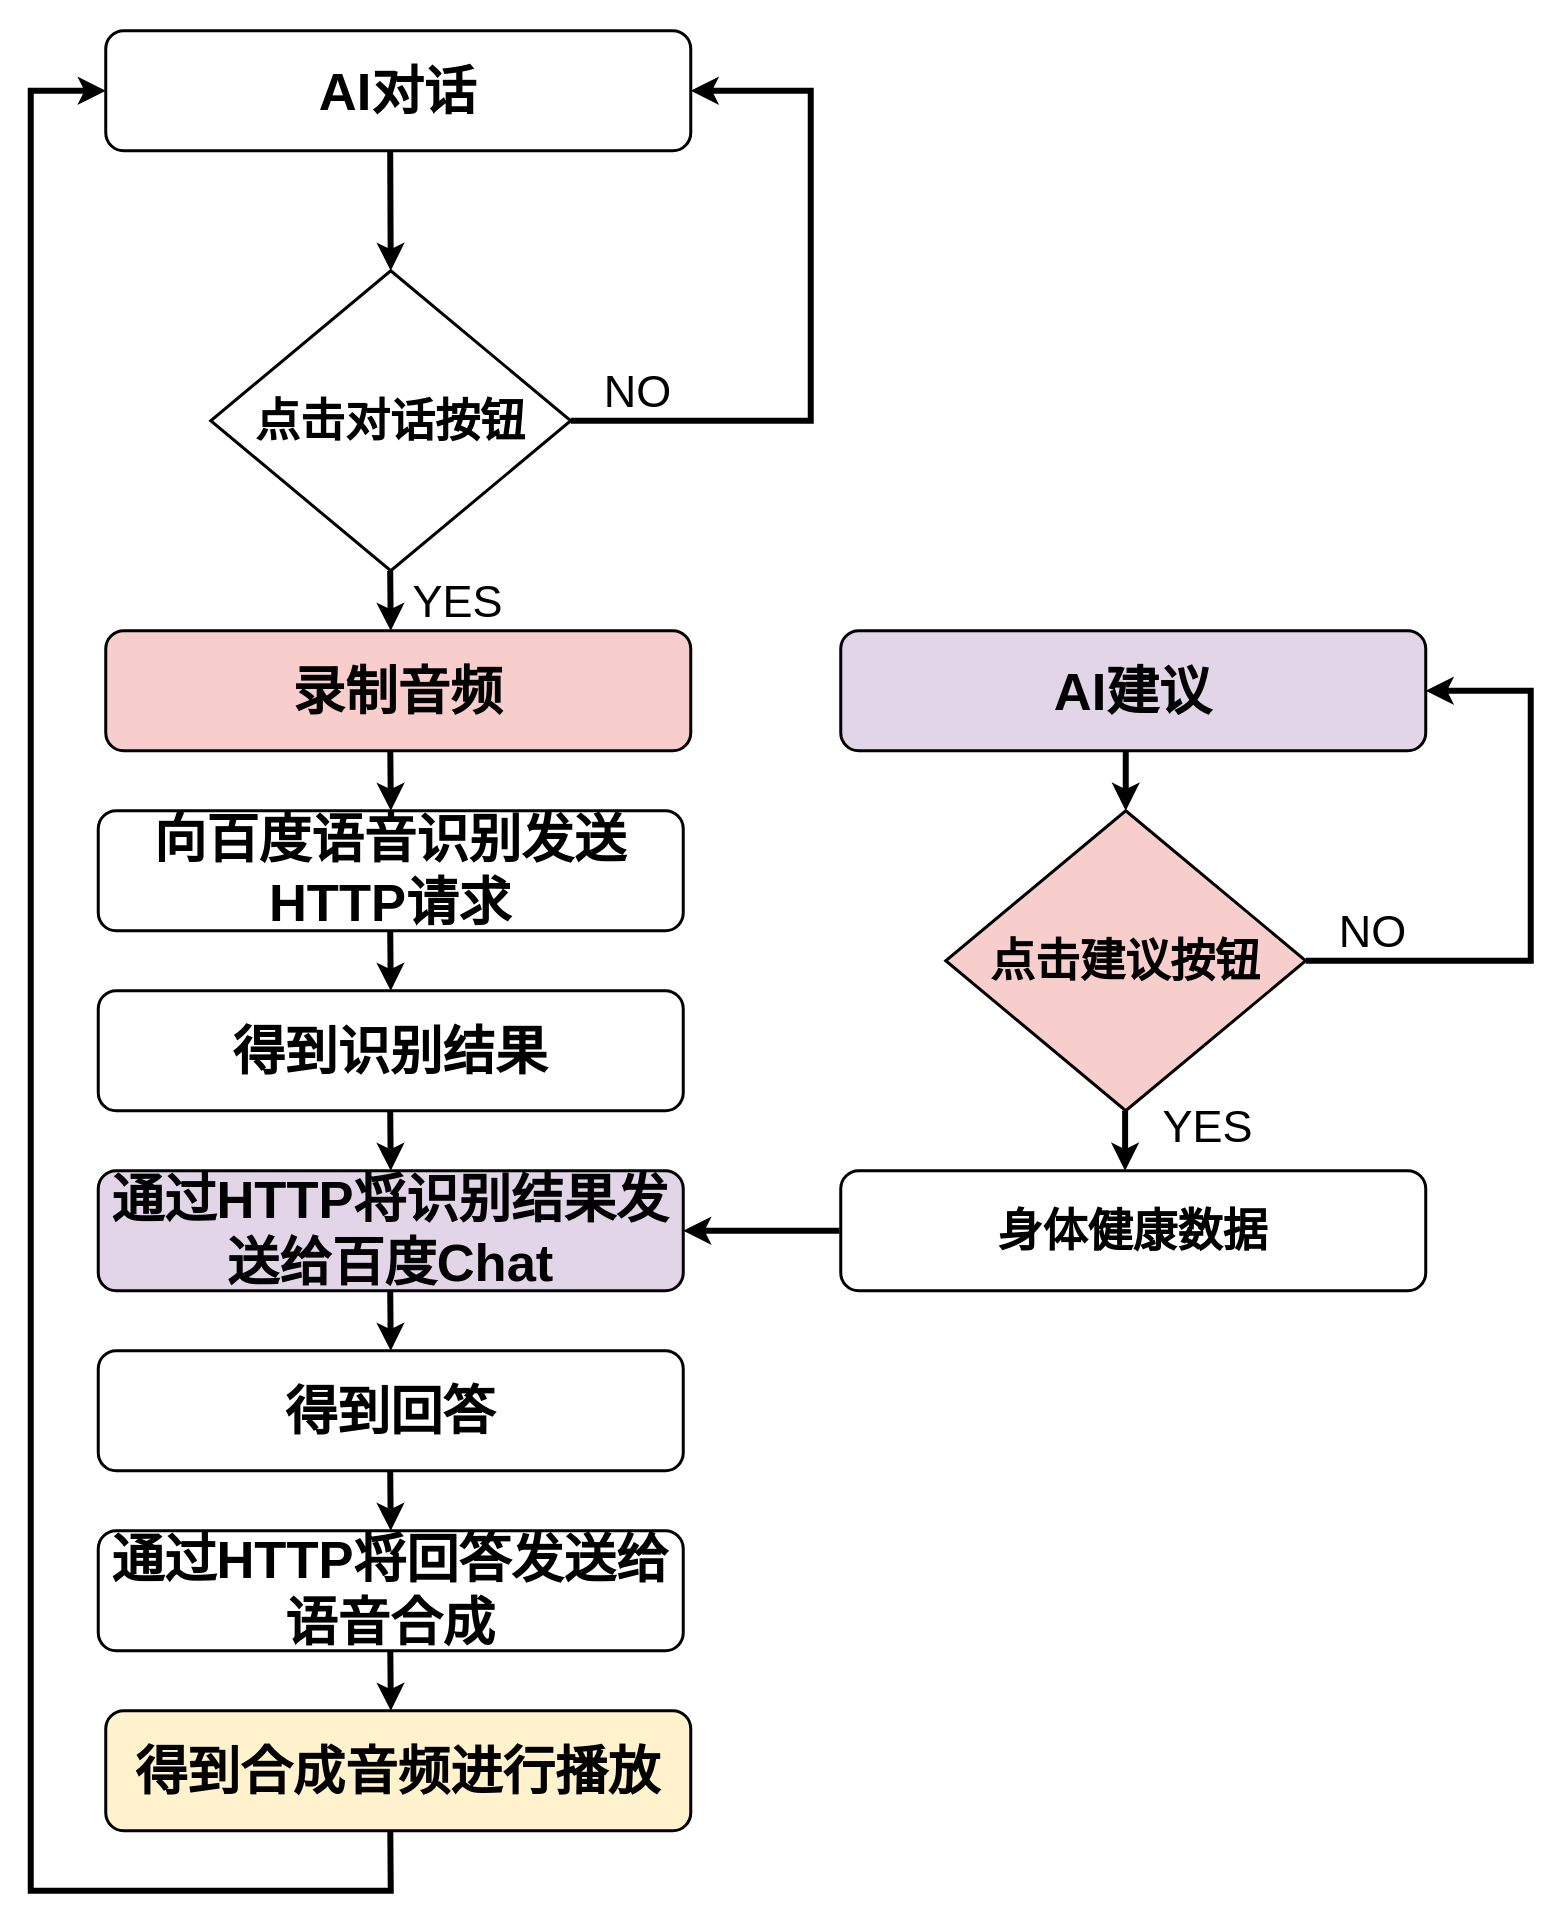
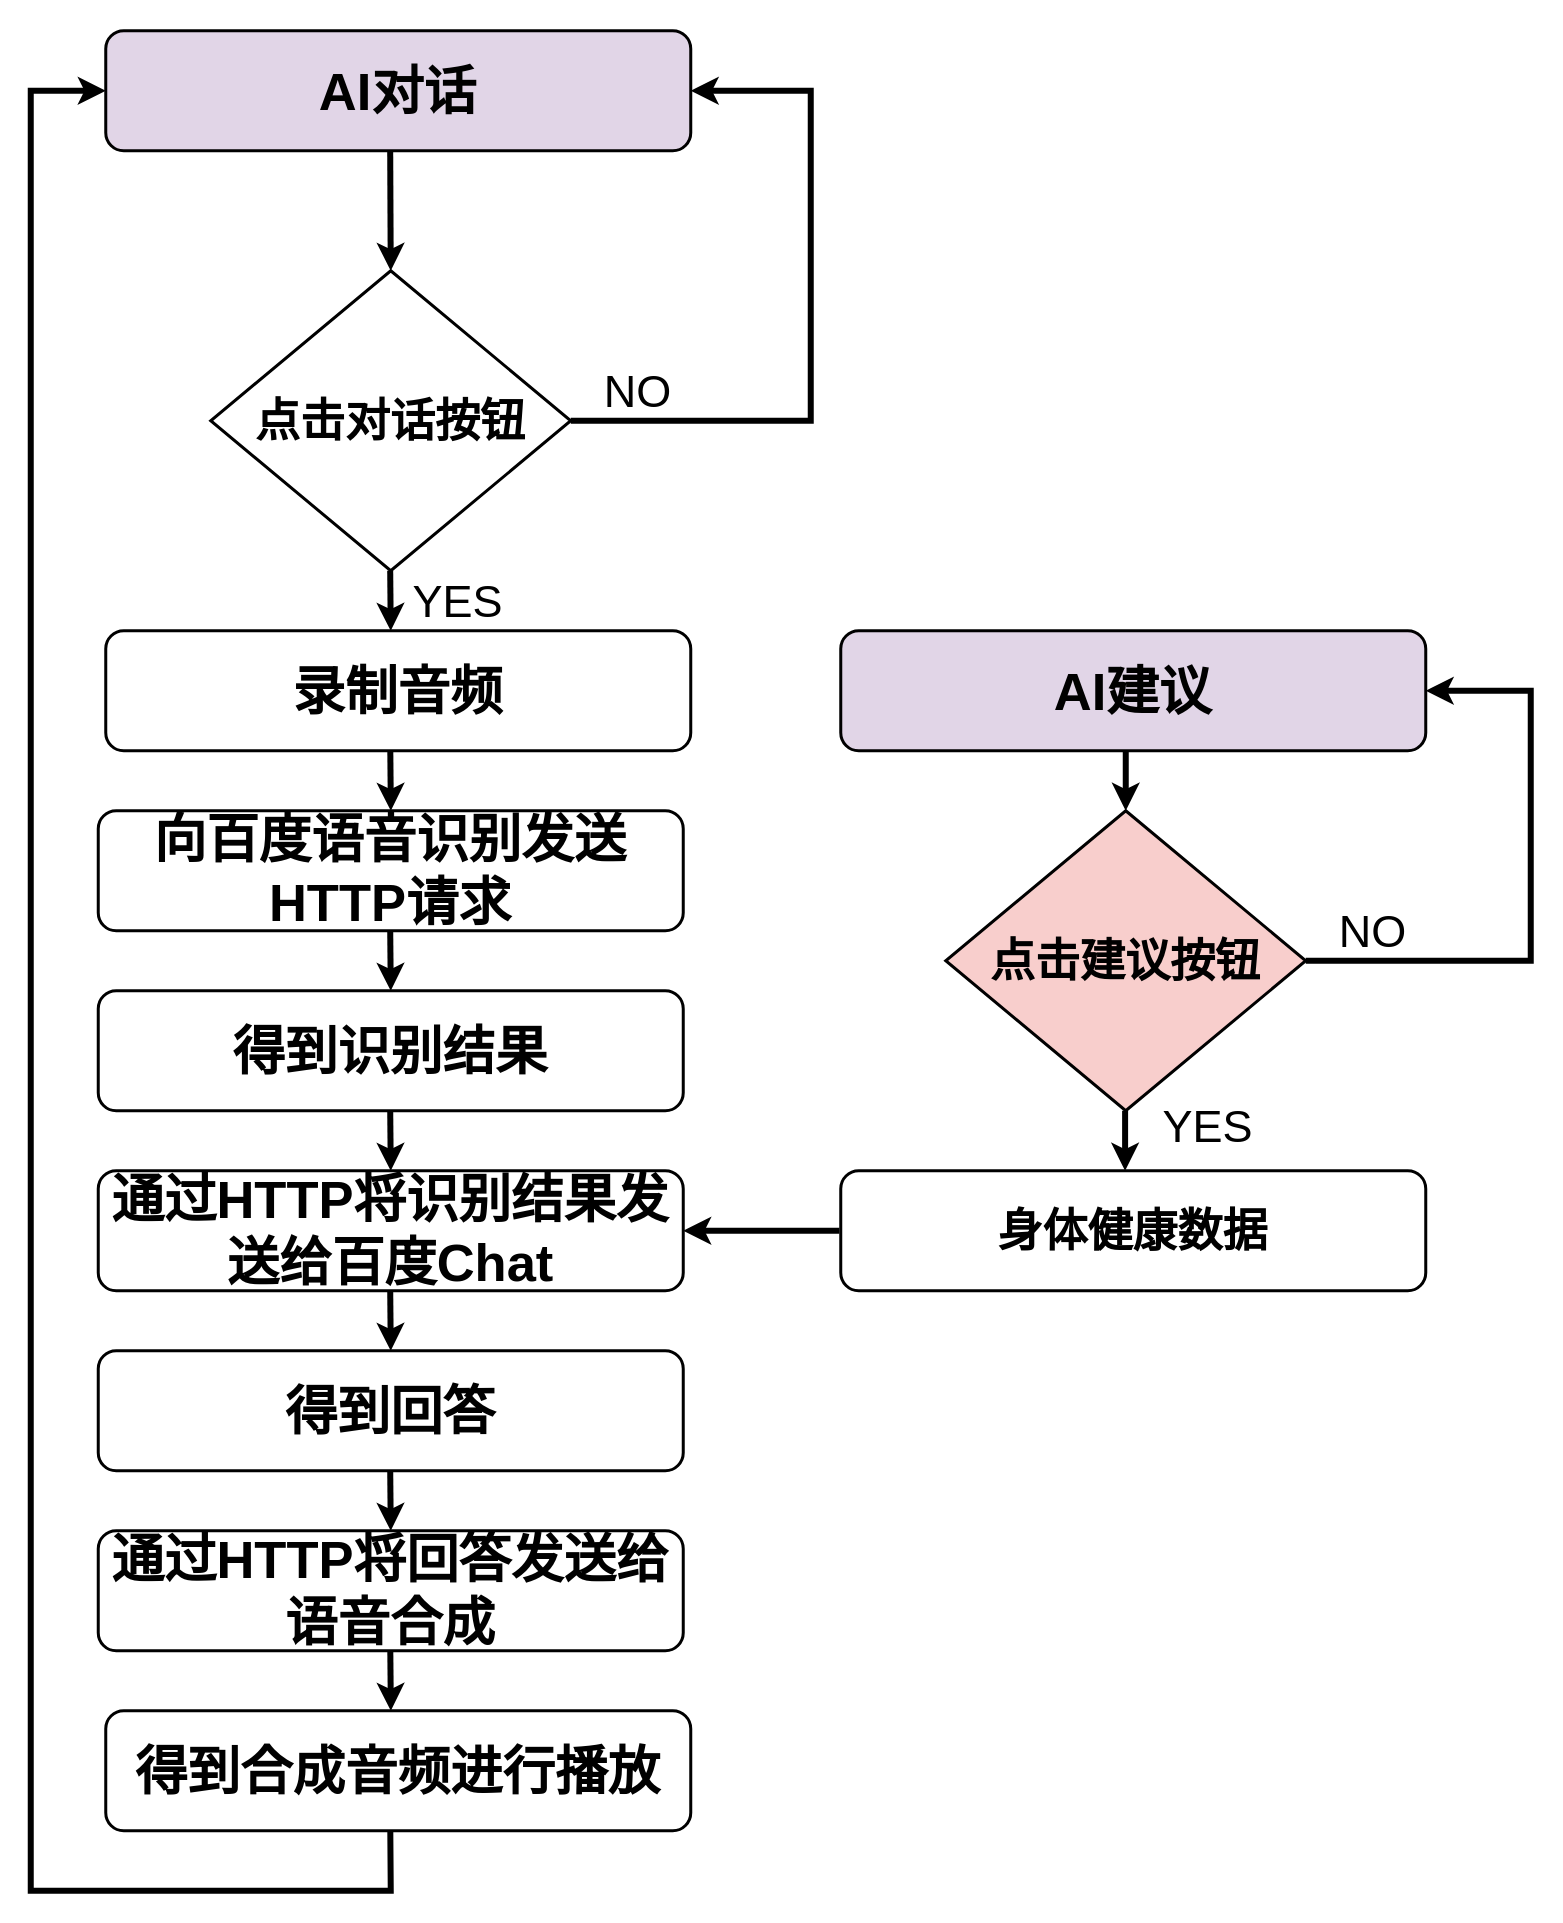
  <mxCell id="0" />
  <mxCell id="1" parent="0" />
- <mxCell id="2" value="&lt;b style=&quot;font-size: 35px;&quot;&gt;AI对话&lt;/b&gt;" style="rounded=1;whiteSpace=wrap;html=1;strokeWidth=2;" vertex="1" parent="1"><mxGeometry x="70" y="20" width="390" height="80" as="geometry" /></mxCell>
+ <mxCell id="2" value="&lt;b style=&quot;font-size: 35px;&quot;&gt;AI对话&lt;/b&gt;" style="rounded=1;whiteSpace=wrap;html=1;strokeWidth=2;fillColor=#e1d5e7;" vertex="1" parent="1"><mxGeometry x="70" y="20" width="390" height="80" as="geometry" /></mxCell>
  <mxCell id="3" value="&lt;font style=&quot;font-size: 30px;&quot;&gt;YES&lt;/font&gt;" style="text;html=1;align=center;verticalAlign=middle;whiteSpace=wrap;rounded=0;" vertex="1" parent="1"><mxGeometry x="260" y="380" width="90" height="40" as="geometry" /></mxCell>
  <mxCell id="4" value="&lt;font style=&quot;font-size: 30px;&quot;&gt;&lt;b&gt;点击对话按钮&lt;/b&gt;&lt;/font&gt;" style="rhombus;whiteSpace=wrap;html=1;strokeWidth=2;" vertex="1" parent="1"><mxGeometry x="140" y="180" width="240" height="200" as="geometry" /></mxCell>
  <mxCell id="5" value="" style="endArrow=classic;html=1;rounded=0;strokeWidth=4;entryX=0.5;entryY=0;entryDx=0;entryDy=0;" edge="1" parent="1" target="4"><mxGeometry width="50" height="50" relative="1" as="geometry"><mxPoint x="259.63" y="100" as="sourcePoint" /><mxPoint x="260.3" y="160" as="targetPoint" /></mxGeometry></mxCell>
  <mxCell id="6" value="" style="endArrow=classic;html=1;rounded=0;strokeWidth=4;" edge="1" parent="1"><mxGeometry width="50" height="50" relative="1" as="geometry"><mxPoint x="259.63" y="380" as="sourcePoint" /><mxPoint x="260" y="420" as="targetPoint" /></mxGeometry></mxCell>
- <mxCell id="7" value="&lt;b style=&quot;font-size: 35px;&quot;&gt;录制音频&lt;/b&gt;" style="rounded=1;whiteSpace=wrap;html=1;strokeWidth=2;fillColor=#f8cecc;" vertex="1" parent="1"><mxGeometry x="70" y="420" width="390" height="80" as="geometry" /></mxCell>
+ <mxCell id="7" value="&lt;b style=&quot;font-size: 35px;&quot;&gt;录制音频&lt;/b&gt;" style="rounded=1;whiteSpace=wrap;html=1;strokeWidth=2;" vertex="1" parent="1"><mxGeometry x="70" y="420" width="390" height="80" as="geometry" /></mxCell>
  <mxCell id="8" value="" style="endArrow=classic;html=1;rounded=0;strokeWidth=4;" edge="1" parent="1"><mxGeometry width="50" height="50" relative="1" as="geometry"><mxPoint x="259.7" y="500" as="sourcePoint" /><mxPoint x="260.07" y="540" as="targetPoint" /></mxGeometry></mxCell>
  <mxCell id="9" value="&lt;b style=&quot;font-size: 35px;&quot;&gt;向百度语音识别发送HTTP请求&lt;/b&gt;" style="rounded=1;whiteSpace=wrap;html=1;strokeWidth=2;" vertex="1" parent="1"><mxGeometry x="65" y="540" width="390" height="80" as="geometry" /></mxCell>
  <mxCell id="10" value="" style="endArrow=classic;html=1;rounded=0;strokeWidth=4;" edge="1" parent="1"><mxGeometry width="50" height="50" relative="1" as="geometry"><mxPoint x="259.64" y="620" as="sourcePoint" /><mxPoint x="260.01" y="660" as="targetPoint" /></mxGeometry></mxCell>
  <mxCell id="11" value="&lt;b style=&quot;font-size: 35px;&quot;&gt;得到识别结果&lt;/b&gt;" style="rounded=1;whiteSpace=wrap;html=1;strokeWidth=2;" vertex="1" parent="1"><mxGeometry x="65" y="660" width="390" height="80" as="geometry" /></mxCell>
  <mxCell id="12" value="" style="endArrow=classic;html=1;rounded=0;strokeWidth=4;" edge="1" parent="1"><mxGeometry width="50" height="50" relative="1" as="geometry"><mxPoint x="259.64" y="740" as="sourcePoint" /><mxPoint x="260.01" y="780" as="targetPoint" /></mxGeometry></mxCell>
- <mxCell id="13" value="&lt;span style=&quot;font-size: 35px;&quot;&gt;&lt;b&gt;通过HTTP将识别结果发送给百度Chat&lt;/b&gt;&lt;/span&gt;" style="rounded=1;whiteSpace=wrap;html=1;strokeWidth=2;fillColor=#e1d5e7;" vertex="1" parent="1"><mxGeometry x="65" y="780" width="390" height="80" as="geometry" /></mxCell>
+ <mxCell id="13" value="&lt;span style=&quot;font-size: 35px;&quot;&gt;&lt;b&gt;通过HTTP将识别结果发送给百度Chat&lt;/b&gt;&lt;/span&gt;" style="rounded=1;whiteSpace=wrap;html=1;strokeWidth=2;" vertex="1" parent="1"><mxGeometry x="65" y="780" width="390" height="80" as="geometry" /></mxCell>
  <mxCell id="14" value="" style="endArrow=classic;html=1;rounded=0;strokeWidth=4;" edge="1" parent="1"><mxGeometry width="50" height="50" relative="1" as="geometry"><mxPoint x="259.64" y="860" as="sourcePoint" /><mxPoint x="260.01" y="900" as="targetPoint" /></mxGeometry></mxCell>
  <mxCell id="15" value="&lt;b style=&quot;font-size: 35px;&quot;&gt;得到回答&lt;/b&gt;" style="rounded=1;whiteSpace=wrap;html=1;strokeWidth=2;" vertex="1" parent="1"><mxGeometry x="65" y="900" width="390" height="80" as="geometry" /></mxCell>
  <mxCell id="16" value="" style="endArrow=classic;html=1;rounded=0;strokeWidth=4;" edge="1" parent="1"><mxGeometry width="50" height="50" relative="1" as="geometry"><mxPoint x="259.64" y="980" as="sourcePoint" /><mxPoint x="260.01" y="1020" as="targetPoint" /></mxGeometry></mxCell>
  <mxCell id="17" value="&lt;span style=&quot;font-size: 35px;&quot;&gt;&lt;b&gt;通过HTTP将回答发送给语音合成&lt;/b&gt;&lt;/span&gt;" style="rounded=1;whiteSpace=wrap;html=1;strokeWidth=2;" vertex="1" parent="1"><mxGeometry x="65" y="1020" width="390" height="80" as="geometry" /></mxCell>
  <mxCell id="18" value="" style="endArrow=classic;html=1;rounded=0;strokeWidth=4;" edge="1" parent="1"><mxGeometry width="50" height="50" relative="1" as="geometry"><mxPoint x="259.7" y="1100" as="sourcePoint" /><mxPoint x="260.07" y="1140" as="targetPoint" /></mxGeometry></mxCell>
- <mxCell id="19" value="&lt;b style=&quot;font-size: 35px;&quot;&gt;得到合成音频进行播放&lt;/b&gt;" style="rounded=1;whiteSpace=wrap;html=1;strokeWidth=2;fillColor=#fff2cc;" vertex="1" parent="1"><mxGeometry x="70" y="1140" width="390" height="80" as="geometry" /></mxCell>
+ <mxCell id="19" value="&lt;b style=&quot;font-size: 35px;&quot;&gt;得到合成音频进行播放&lt;/b&gt;" style="rounded=1;whiteSpace=wrap;html=1;strokeWidth=2;" vertex="1" parent="1"><mxGeometry x="70" y="1140" width="390" height="80" as="geometry" /></mxCell>
  <mxCell id="20" value="" style="endArrow=classic;html=1;rounded=0;strokeWidth=4;entryX=0;entryY=0.5;entryDx=0;entryDy=0;" edge="1" parent="1" target="2"><mxGeometry width="50" height="50" relative="1" as="geometry"><mxPoint x="259.7" y="1220" as="sourcePoint" /><mxPoint x="20" y="50" as="targetPoint" /><Array as="points"><mxPoint x="260" y="1260" /><mxPoint x="20" y="1260" /><mxPoint x="20" y="60" /></Array></mxGeometry></mxCell>
  <mxCell id="21" value="" style="endArrow=classic;html=1;rounded=0;strokeWidth=4;entryX=1;entryY=0.5;entryDx=0;entryDy=0;" edge="1" parent="1" target="2"><mxGeometry width="50" height="50" relative="1" as="geometry"><mxPoint x="380" y="280" as="sourcePoint" /><mxPoint x="540" y="60" as="targetPoint" /><Array as="points"><mxPoint x="540" y="280" /><mxPoint x="540" y="60" /></Array></mxGeometry></mxCell>
  <mxCell id="22" value="&lt;font style=&quot;font-size: 30px;&quot;&gt;NO&lt;/font&gt;" style="text;html=1;align=center;verticalAlign=middle;whiteSpace=wrap;rounded=0;" vertex="1" parent="1"><mxGeometry x="380" y="240" width="90" height="40" as="geometry" /></mxCell>
  <mxCell id="23" value="&lt;b style=&quot;font-size: 35px;&quot;&gt;AI建议&lt;/b&gt;" style="rounded=1;whiteSpace=wrap;html=1;strokeWidth=2;fillColor=#e1d5e7;" vertex="1" parent="1"><mxGeometry x="560" y="420" width="390" height="80" as="geometry" /></mxCell>
  <mxCell id="24" value="" style="endArrow=classic;html=1;rounded=0;strokeWidth=4;entryX=0.5;entryY=0;entryDx=0;entryDy=0;" edge="1" parent="1" target="25"><mxGeometry width="50" height="50" relative="1" as="geometry"><mxPoint x="750" y="500" as="sourcePoint" /><mxPoint x="750.37" y="540" as="targetPoint" /></mxGeometry></mxCell>
  <mxCell id="25" value="&lt;font style=&quot;font-size: 30px;&quot;&gt;&lt;b&gt;点击建议按钮&lt;/b&gt;&lt;/font&gt;" style="rhombus;whiteSpace=wrap;html=1;strokeWidth=2;fillColor=#f8cecc;" vertex="1" parent="1"><mxGeometry x="630" y="540" width="240" height="200" as="geometry" /></mxCell>
  <mxCell id="26" value="&lt;b&gt;&lt;font style=&quot;font-size: 30px;&quot;&gt;身体健康数据&lt;/font&gt;&lt;/b&gt;" style="rounded=1;whiteSpace=wrap;html=1;strokeWidth=2;" vertex="1" parent="1"><mxGeometry x="560" y="780" width="390" height="80" as="geometry" /></mxCell>
  <mxCell id="27" value="" style="endArrow=classic;html=1;rounded=0;strokeWidth=4;entryX=0.5;entryY=0;entryDx=0;entryDy=0;" edge="1" parent="1"><mxGeometry width="50" height="50" relative="1" as="geometry"><mxPoint x="749.57" y="740" as="sourcePoint" /><mxPoint x="749.57" y="780" as="targetPoint" /></mxGeometry></mxCell>
  <mxCell id="28" value="" style="endArrow=classic;html=1;rounded=0;strokeWidth=4;entryX=1;entryY=0.5;entryDx=0;entryDy=0;" edge="1" parent="1" target="13"><mxGeometry width="50" height="50" relative="1" as="geometry"><mxPoint x="559.13" y="820" as="sourcePoint" /><mxPoint x="559.13" y="860" as="targetPoint" /></mxGeometry></mxCell>
  <mxCell id="29" value="&lt;font style=&quot;font-size: 30px;&quot;&gt;YES&lt;/font&gt;" style="text;html=1;align=center;verticalAlign=middle;whiteSpace=wrap;rounded=0;" vertex="1" parent="1"><mxGeometry x="760" y="730" width="90" height="40" as="geometry" /></mxCell>
  <mxCell id="30" value="" style="endArrow=classic;html=1;rounded=0;strokeWidth=4;entryX=1;entryY=0.5;entryDx=0;entryDy=0;" edge="1" parent="1" target="23"><mxGeometry width="50" height="50" relative="1" as="geometry"><mxPoint x="870" y="640" as="sourcePoint" /><mxPoint x="1020" y="460" as="targetPoint" /><Array as="points"><mxPoint x="1020" y="640" /><mxPoint x="1020" y="460" /></Array></mxGeometry></mxCell>
  <mxCell id="31" value="&lt;font style=&quot;font-size: 30px;&quot;&gt;NO&lt;/font&gt;" style="text;html=1;align=center;verticalAlign=middle;whiteSpace=wrap;rounded=0;" vertex="1" parent="1"><mxGeometry x="870" y="600" width="90" height="40" as="geometry" /></mxCell>
